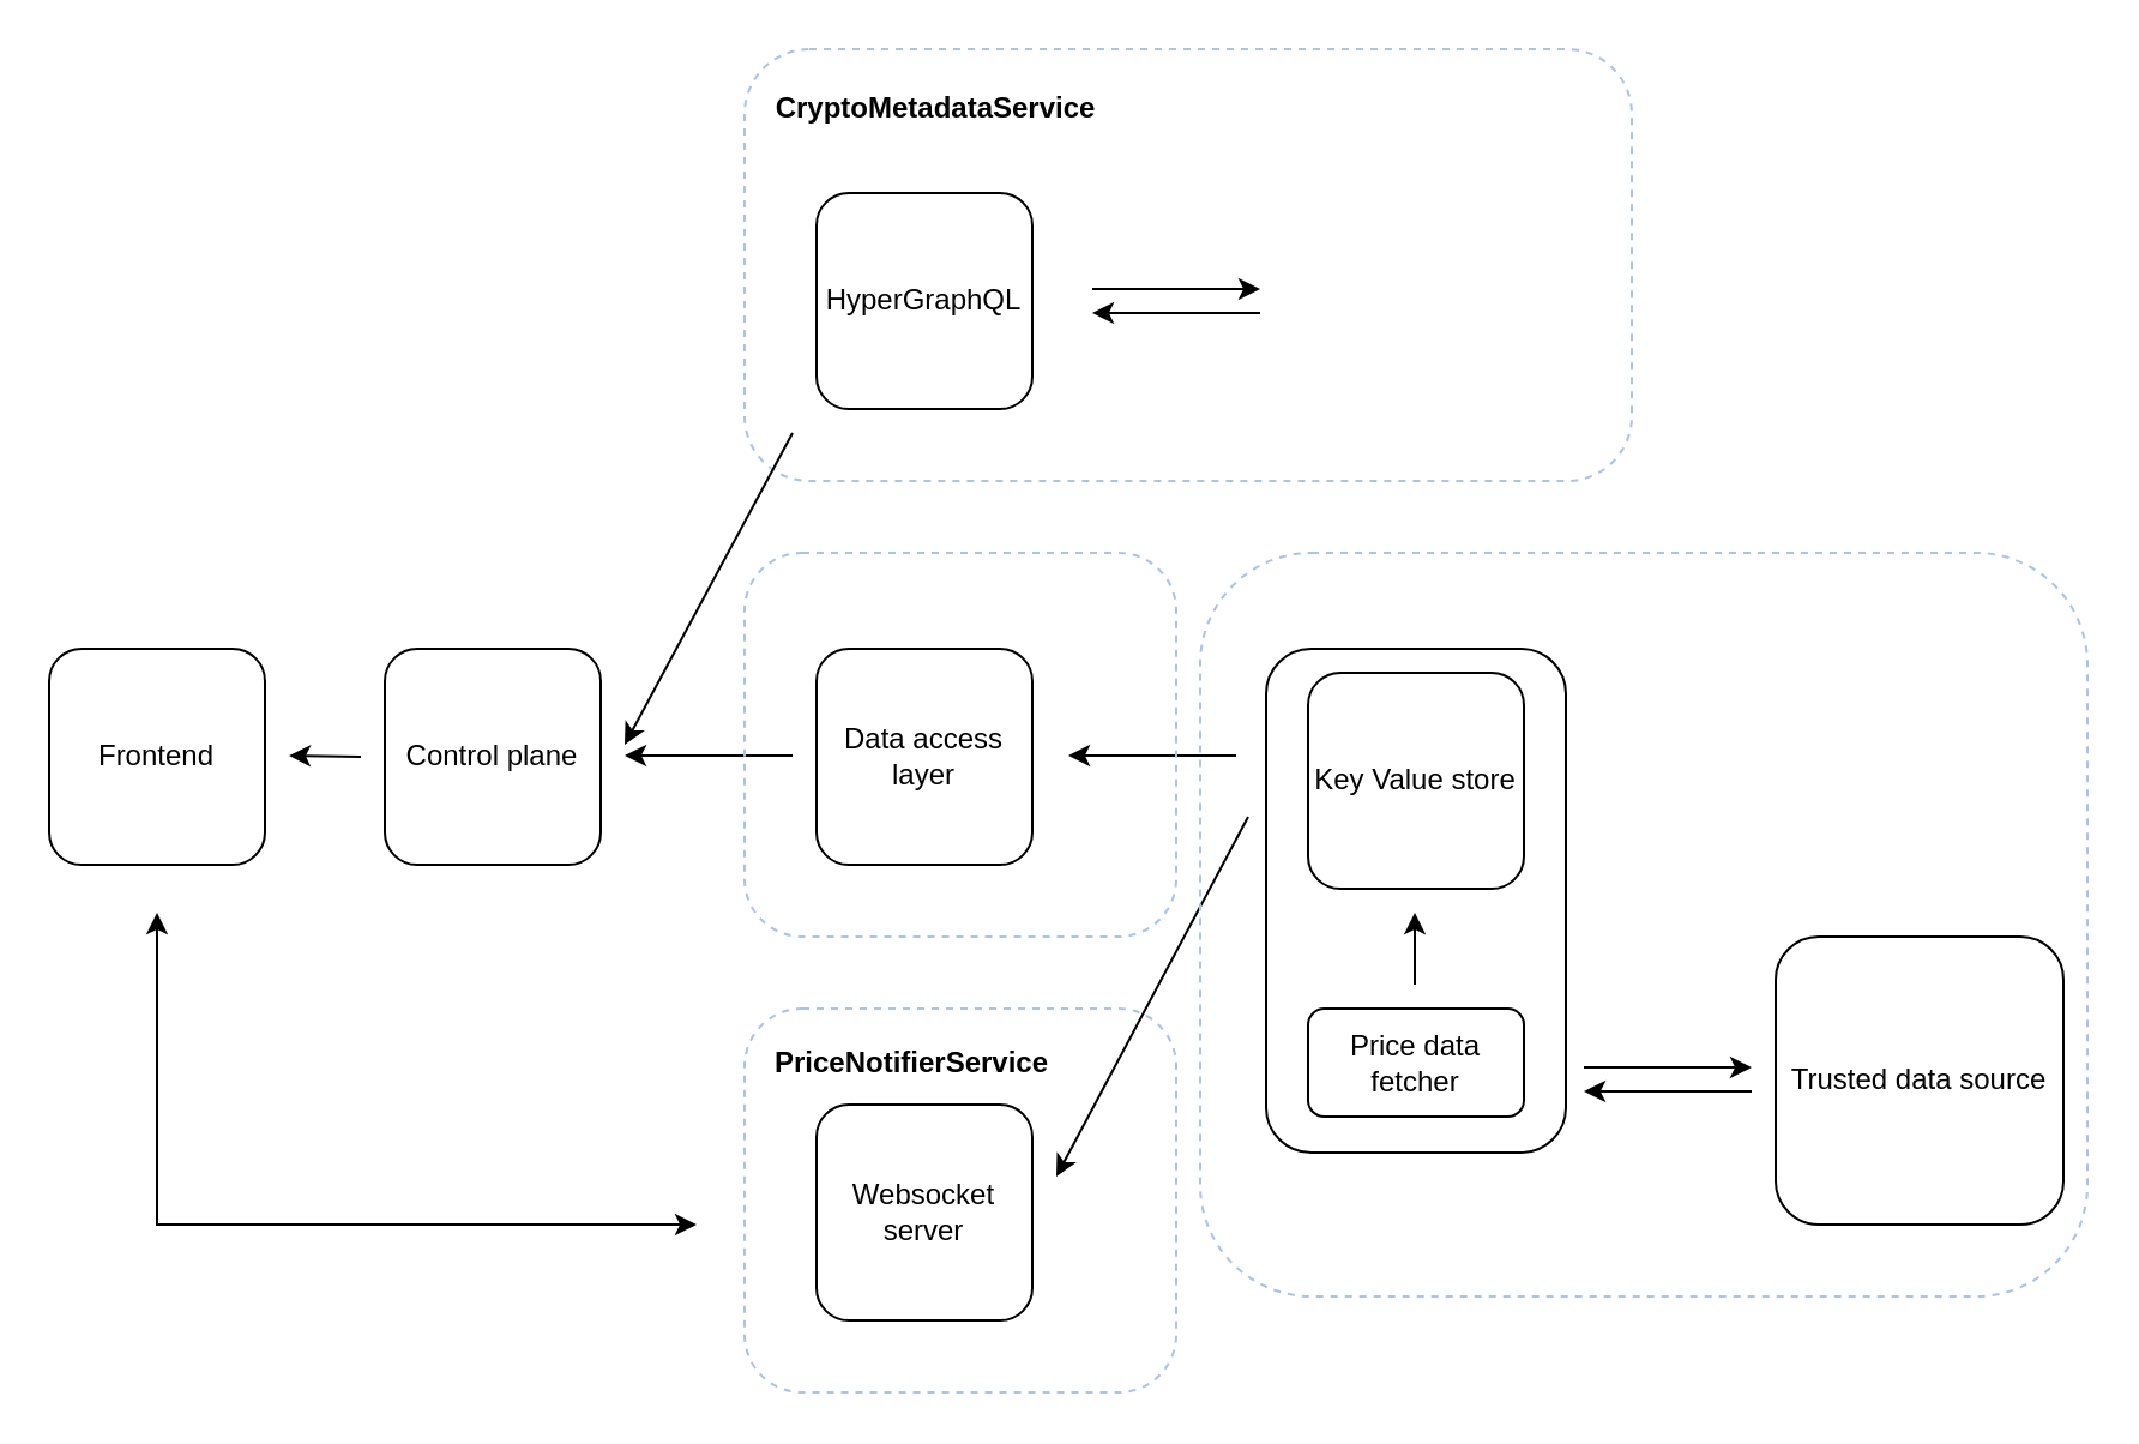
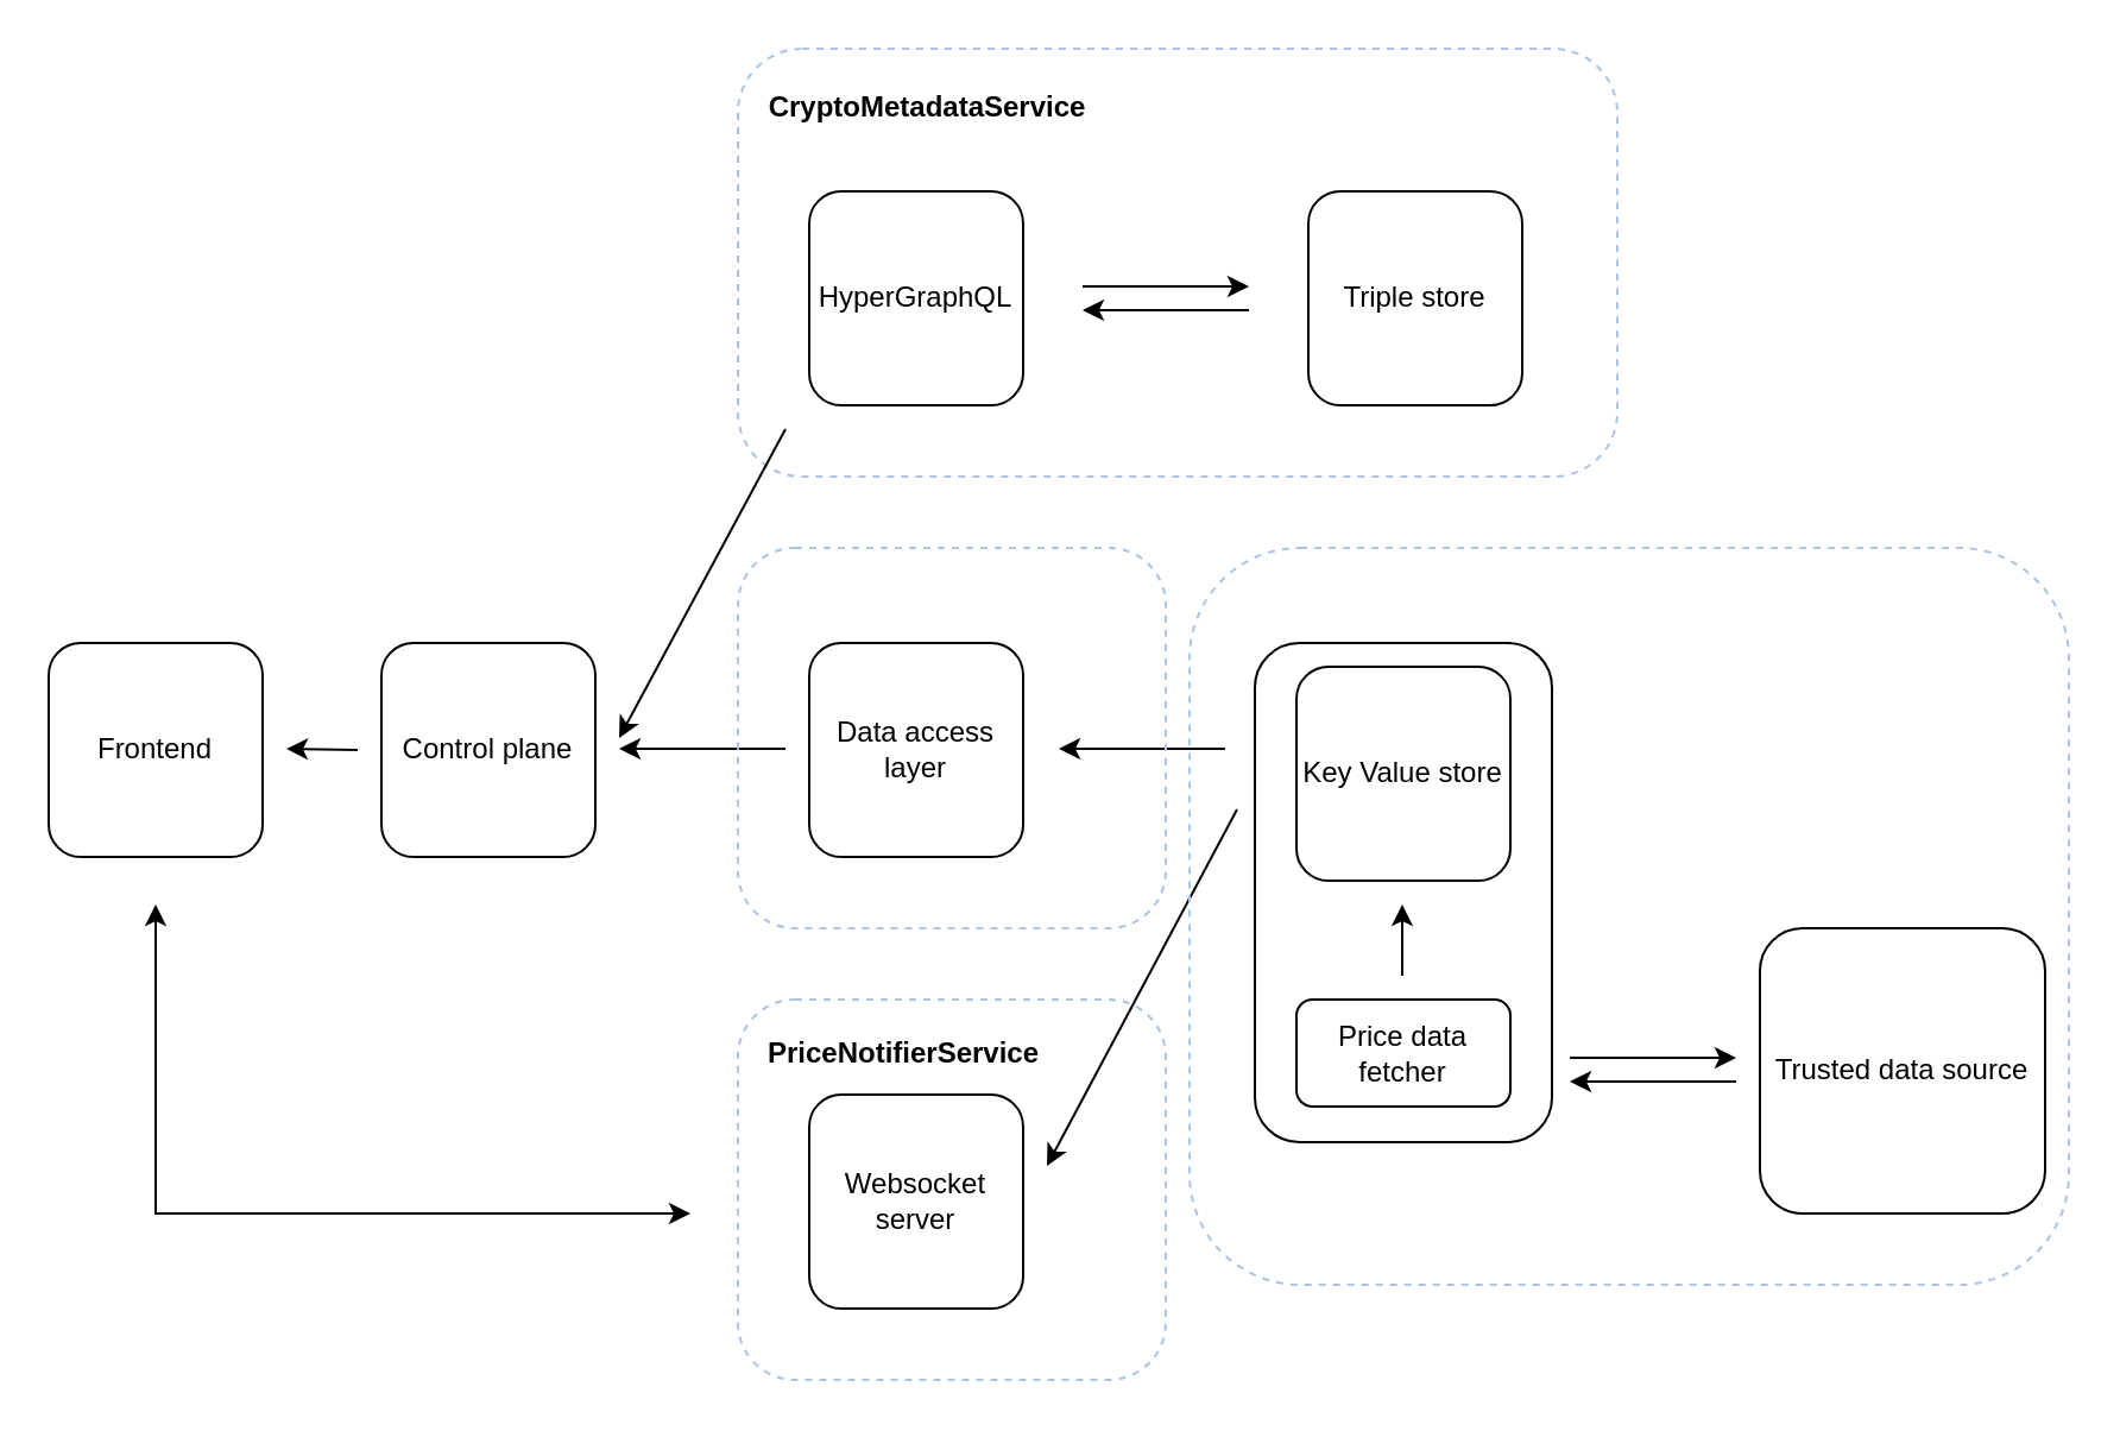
  <mxCell id="0" />
  <mxCell id="1" parent="0" />
  <mxCell id="2" value="" style="rounded=1;whiteSpace=wrap;html=1;fillColor=none;strokeColor=#A9C4EB;dashed=1;" parent="1" vertex="1"><mxGeometry x="310" y="20" width="370" height="180" as="geometry" /></mxCell>
  <mxCell id="3" value="" style="rounded=1;whiteSpace=wrap;html=1;" parent="1" vertex="1"><mxGeometry x="527.5" y="270" width="125" height="210" as="geometry" /></mxCell>
  <mxCell id="4" value="Frontend" style="rounded=1;whiteSpace=wrap;html=1;" parent="1" vertex="1"><mxGeometry y="270" width="90" height="90" as="geometry" x="20" /></mxCell>
+ <mxCell id="5" value="&lt;div&gt;Triple store&lt;/div&gt;" style="rounded=1;whiteSpace=wrap;html=1;" parent="1" vertex="1"><mxGeometry x="550" y="80" width="90" height="90" as="geometry" /></mxCell>
  <mxCell id="6" value="HyperGraphQL" style="rounded=1;whiteSpace=wrap;html=1;" parent="1" vertex="1"><mxGeometry x="340" y="80" width="90" height="90" as="geometry" /></mxCell>
  <mxCell id="7" value="&lt;div&gt;Key Value store&lt;/div&gt;" style="rounded=1;whiteSpace=wrap;html=1;" parent="1" vertex="1"><mxGeometry x="545" y="280" width="90" height="90" as="geometry" /></mxCell>
  <mxCell id="8" value="&lt;div&gt;Price data fetcher&lt;/div&gt;" style="rounded=1;whiteSpace=wrap;html=1;" parent="1" vertex="1"><mxGeometry x="545" y="420" width="90" height="45" as="geometry" /></mxCell>
  <mxCell id="9" value="&lt;div&gt;Trusted data source&lt;/div&gt;" style="rounded=1;whiteSpace=wrap;html=1;" parent="1" vertex="1"><mxGeometry x="740" y="390" width="120" height="120" as="geometry" /></mxCell>
  <mxCell id="10" value="" style="endArrow=classic;html=1;rounded=0;" parent="1" edge="1"><mxGeometry width="50" height="50" relative="1" as="geometry"><mxPoint x="660" y="444.5" as="sourcePoint" /><mxPoint x="730" y="444.5" as="targetPoint" /></mxGeometry></mxCell>
  <mxCell id="11" value="" style="endArrow=classic;html=1;rounded=0;" parent="1" edge="1"><mxGeometry width="50" height="50" relative="1" as="geometry"><mxPoint x="730" y="454.5" as="sourcePoint" /><mxPoint x="660" y="454.5" as="targetPoint" /></mxGeometry></mxCell>
  <mxCell id="12" value="" style="endArrow=classic;html=1;rounded=0;" parent="1" edge="1"><mxGeometry width="50" height="50" relative="1" as="geometry"><mxPoint x="589.5" y="410" as="sourcePoint" /><mxPoint x="589.5" y="380" as="targetPoint" /></mxGeometry></mxCell>
  <mxCell id="13" value="Data access layer" style="rounded=1;whiteSpace=wrap;html=1;" parent="1" vertex="1"><mxGeometry x="340" y="270" width="90" height="90" as="geometry" /></mxCell>
  <mxCell id="14" value="" style="endArrow=classic;html=1;rounded=0;" parent="1" edge="1"><mxGeometry width="50" height="50" relative="1" as="geometry"><mxPoint x="520" y="340" as="sourcePoint" /><mxPoint x="440" y="490" as="targetPoint" /></mxGeometry></mxCell>
  <mxCell id="15" value="" style="endArrow=classic;html=1;rounded=0;" parent="1" edge="1"><mxGeometry width="50" height="50" relative="1" as="geometry"><mxPoint x="455" y="120" as="sourcePoint" /><mxPoint x="525" y="120" as="targetPoint" /></mxGeometry></mxCell>
  <mxCell id="16" value="" style="endArrow=classic;html=1;rounded=0;" parent="1" edge="1"><mxGeometry width="50" height="50" relative="1" as="geometry"><mxPoint x="525" y="130" as="sourcePoint" /><mxPoint x="455" y="130" as="targetPoint" /></mxGeometry></mxCell>
  <mxCell id="17" value="&lt;div&gt;Control plane&lt;/div&gt;" style="rounded=1;whiteSpace=wrap;html=1;" parent="1" vertex="1"><mxGeometry x="160" y="270" width="90" height="90" as="geometry" /></mxCell>
  <mxCell id="18" value="&lt;div&gt;Websocket server&lt;/div&gt;" style="rounded=1;whiteSpace=wrap;html=1;" parent="1" vertex="1"><mxGeometry x="340" y="460" width="90" height="90" as="geometry" /></mxCell>
  <mxCell id="19" value="" style="endArrow=classic;html=1;rounded=0;" parent="1" edge="1"><mxGeometry width="50" height="50" relative="1" as="geometry"><mxPoint x="515" y="314.5" as="sourcePoint" /><mxPoint x="445" y="314.5" as="targetPoint" /></mxGeometry></mxCell>
  <mxCell id="20" value="" style="endArrow=classic;startArrow=classic;html=1;rounded=0;" parent="1" edge="1"><mxGeometry width="50" height="50" relative="1" as="geometry"><mxPoint x="65" y="380" as="sourcePoint" /><mxPoint x="290" y="510" as="targetPoint" /><Array as="points"><mxPoint x="65" y="510" /></Array></mxGeometry></mxCell>
  <mxCell id="21" value="" style="endArrow=classic;html=1;rounded=0;" parent="1" edge="1"><mxGeometry width="50" height="50" relative="1" as="geometry"><mxPoint x="330" y="180" as="sourcePoint" /><mxPoint x="260" y="310" as="targetPoint" /></mxGeometry></mxCell>
  <mxCell id="22" value="" style="endArrow=classic;html=1;rounded=0;" parent="1" edge="1"><mxGeometry width="50" height="50" relative="1" as="geometry"><mxPoint x="330" y="314.5" as="sourcePoint" /><mxPoint x="260" y="314.5" as="targetPoint" /></mxGeometry></mxCell>
  <mxCell id="23" value="" style="endArrow=classic;html=1;rounded=0;" parent="1" edge="1"><mxGeometry width="50" height="50" relative="1" as="geometry"><mxPoint x="150" y="315" as="sourcePoint" /><mxPoint x="120" y="314.5" as="targetPoint" /></mxGeometry></mxCell>
  <mxCell id="24" value="&lt;b&gt;CryptoMetadataService&lt;/b&gt;" style="text;html=1;strokeColor=none;fillColor=none;align=center;verticalAlign=middle;whiteSpace=wrap;rounded=0;dashed=1;" parent="1" vertex="1"><mxGeometry x="350" y="30" width="80" height="30" as="geometry" /></mxCell>
  <mxCell id="25" value="" style="rounded=1;whiteSpace=wrap;html=1;fillColor=none;strokeColor=#A9C4EB;dashed=1;" parent="1" vertex="1"><mxGeometry x="500" y="230" width="370" height="310" as="geometry" /></mxCell>
  <mxCell id="26" value="" style="rounded=1;whiteSpace=wrap;html=1;fillColor=none;strokeColor=#A9C4EB;dashed=1;" parent="1" vertex="1"><mxGeometry x="310" y="230" width="180" height="160" as="geometry" /></mxCell>
  <mxCell id="27" value="" style="rounded=1;whiteSpace=wrap;html=1;fillColor=none;strokeColor=#A9C4EB;dashed=1;" parent="1" vertex="1"><mxGeometry x="310" y="420" width="180" height="160" as="geometry" /></mxCell>
  <mxCell id="28" value="&lt;b&gt;PriceNotifierService&lt;/b&gt;" style="text;html=1;strokeColor=none;fillColor=none;align=center;verticalAlign=middle;whiteSpace=wrap;rounded=0;dashed=1;" parent="1" vertex="1"><mxGeometry x="340" y="427.5" width="80" height="30" as="geometry" /></mxCell>
